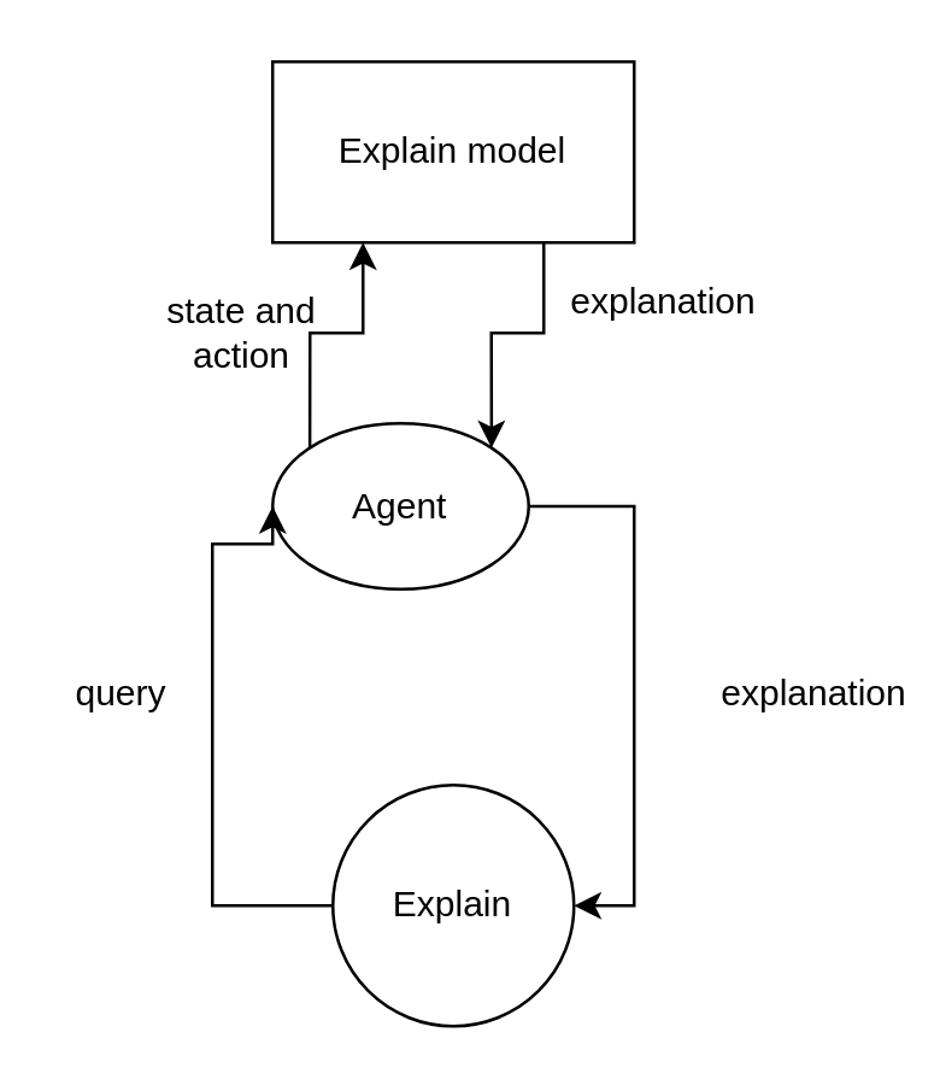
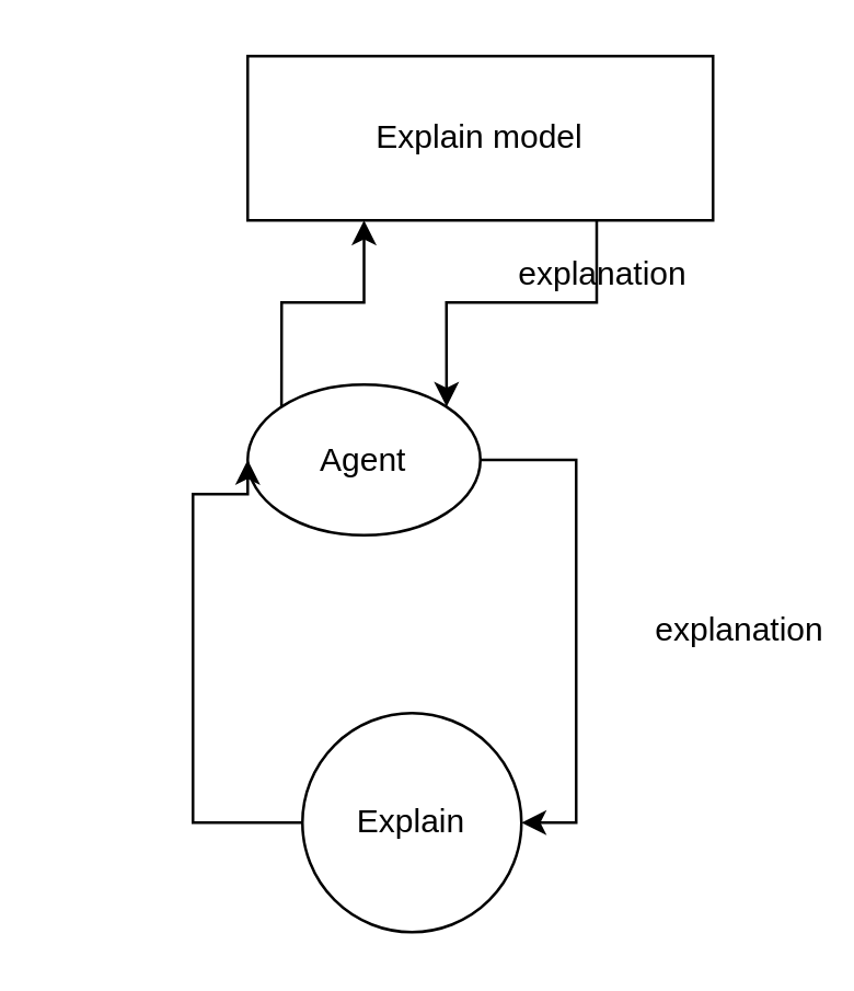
  <mxCell id="0" />
  <mxCell id="1" parent="0" />
  <mxCell id="2" style="edgeStyle=orthogonalEdgeStyle;rounded=0;orthogonalLoop=1;jettySize=auto;html=1;exitX=1;exitY=0.5;exitDx=0;exitDy=0;entryX=1;entryY=0.5;entryDx=0;entryDy=0;" edge="1" parent="1" source="4" target="8"><mxGeometry relative="1" as="geometry" /></mxCell>
  <mxCell id="3" style="edgeStyle=orthogonalEdgeStyle;rounded=0;orthogonalLoop=1;jettySize=auto;html=1;exitX=0;exitY=0;exitDx=0;exitDy=0;entryX=0.25;entryY=1;entryDx=0;entryDy=0;" edge="1" parent="1" source="4" target="6"><mxGeometry relative="1" as="geometry"><mxPoint x="120" y="90" as="targetPoint" /></mxGeometry></mxCell>
  <mxCell id="4" value="Agent" style="ellipse;whiteSpace=wrap;html=1;" vertex="1" parent="1"><mxGeometry x="90" y="140" width="85" height="55" as="geometry" /></mxCell>
  <mxCell id="5" style="edgeStyle=orthogonalEdgeStyle;rounded=0;orthogonalLoop=1;jettySize=auto;html=1;exitX=0.75;exitY=1;exitDx=0;exitDy=0;entryX=1;entryY=0;entryDx=0;entryDy=0;" edge="1" parent="1" source="6" target="4"><mxGeometry relative="1" as="geometry" /></mxCell>
- <mxCell id="6" value="Explain model" style="rounded=0;whiteSpace=wrap;html=1;" vertex="1" parent="1"><mxGeometry x="90" y="20" width="120" height="60" as="geometry" /></mxCell>
+ <mxCell id="6" value="Explain model" style="rounded=0;whiteSpace=wrap;html=1;" vertex="1" parent="1"><mxGeometry x="90" y="20" width="170" height="60" as="geometry" /></mxCell>
  <mxCell id="7" style="edgeStyle=orthogonalEdgeStyle;rounded=0;orthogonalLoop=1;jettySize=auto;html=1;entryX=0;entryY=0.5;entryDx=0;entryDy=0;" edge="1" parent="1" source="8" target="4"><mxGeometry relative="1" as="geometry"><Array as="points"><mxPoint x="70" y="300" /><mxPoint x="70" y="180" /></Array></mxGeometry></mxCell>
  <mxCell id="8" value="Explain" style="ellipse;whiteSpace=wrap;html=1;aspect=fixed;" vertex="1" parent="1"><mxGeometry x="110" y="260" width="80" height="80" as="geometry" /></mxCell>
- <mxCell id="9" value="state and action" style="text;html=1;strokeColor=none;fillColor=none;align=center;verticalAlign=middle;whiteSpace=wrap;rounded=0;" vertex="1" parent="1"><mxGeometry x="50" y="100" width="60" height="20" as="geometry" /></mxCell>
  <mxCell id="10" value="explanation" style="text;html=1;strokeColor=none;fillColor=none;align=center;verticalAlign=middle;whiteSpace=wrap;rounded=0;" vertex="1" parent="1"><mxGeometry x="200" y="90" width="40" height="20" as="geometry" /></mxCell>
- <mxCell id="11" value="query" style="text;html=1;strokeColor=none;fillColor=none;align=center;verticalAlign=middle;whiteSpace=wrap;rounded=0;" vertex="1" parent="1"><mxGeometry x="20" y="220" width="40" height="20" as="geometry" /></mxCell>
  <mxCell id="12" value="explanation" style="text;html=1;strokeColor=none;fillColor=none;align=center;verticalAlign=middle;whiteSpace=wrap;rounded=0;" vertex="1" parent="1"><mxGeometry x="250" y="220" width="40" height="20" as="geometry" /></mxCell>
